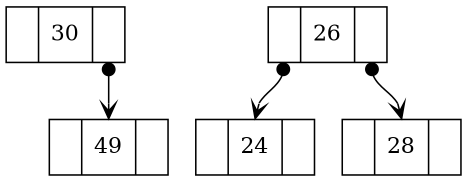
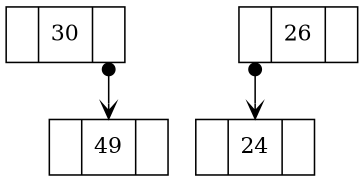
  digraph {
    node [shape=record]
    edge [arrowhead=vee arrowtail=dot dir=both headport=data tailclip=false tailport=right]
    n1 [label="<left> | <data> 30 | <right> "]
    n2 [label="<left> | <data> 49 | <right> "]
    n3 [label="<left> | <data> 26 | <right> "]
    n4 [label="<left> | <data> 24 | <right> "]
-   n5 [label="<left> | <data> 28 | <right> "]
    n1 -> n2
    n3 -> n4 [tailport=left]
-   n3 -> n5
  }
